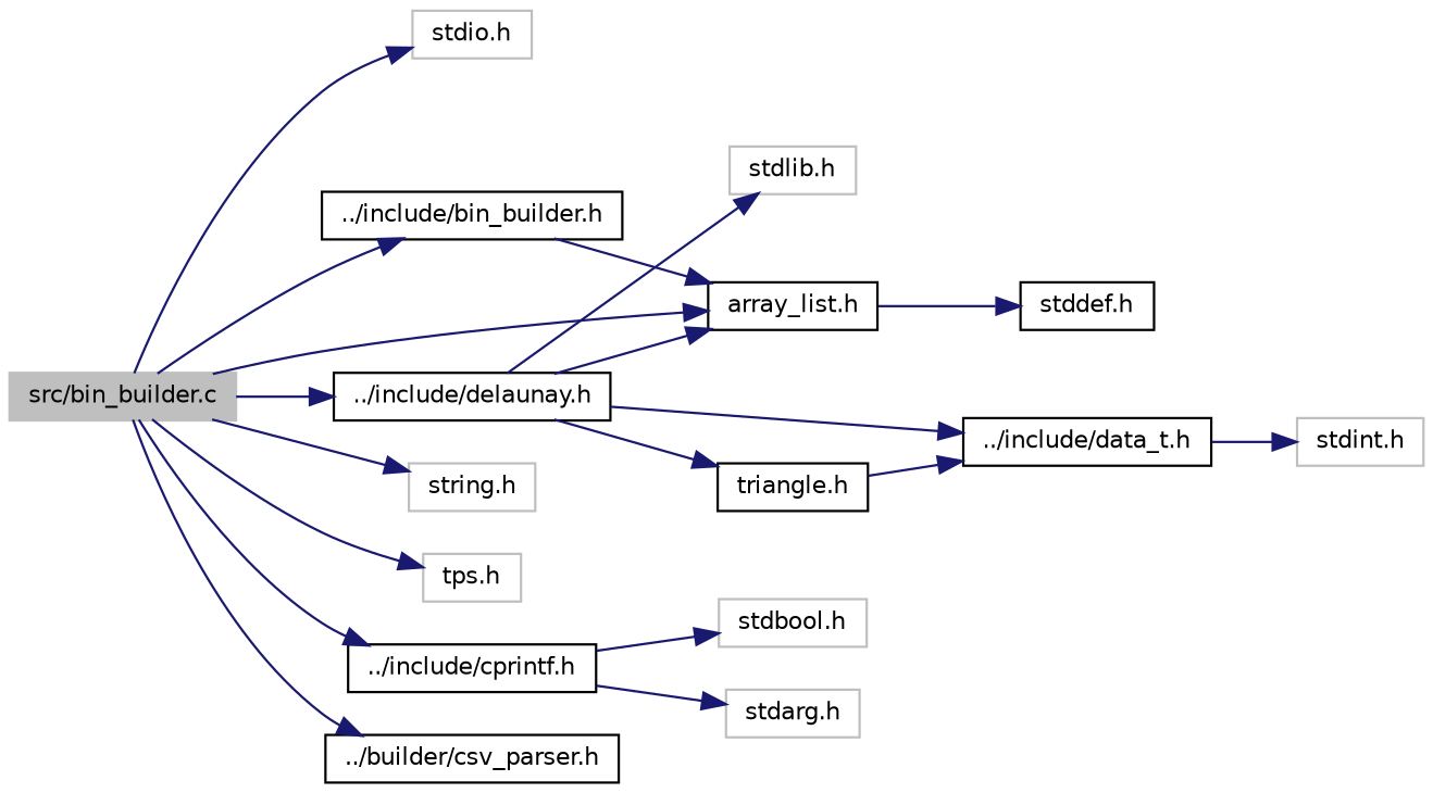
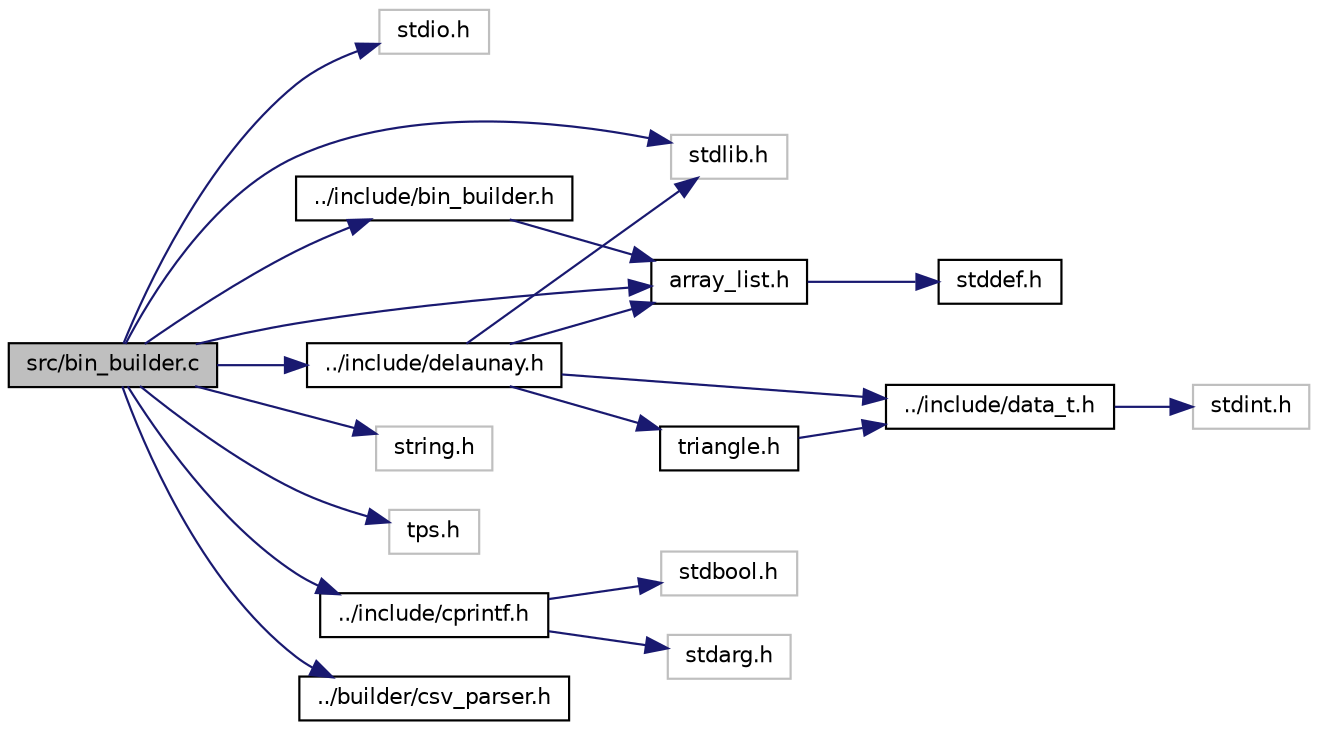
  digraph {
    rankdir=LR
    node [color=black fillcolor=white fontname=Helvetica fontsize=10 shape=record style=filled]
    edge [color=midnightblue fontname=Helvetica fontsize=10 labelfontname=Helvetica labelfontsize=10 style=solid]
-   n1 [color=grey75 fillcolor=grey75 fontcolor=black height=0.2 label="src/bin_builder.c" width=0.4]
+   n1 [fillcolor=grey75 fontcolor=black height=0.2 label="src/bin_builder.c" width=0.4]
    n2 [color=grey75 height=0.2 label="stdio.h" width=0.4]
    n3 [color=grey75 height=0.2 label="stdlib.h" width=0.4]
    n4 [color=grey75 height=0.2 label="string.h" width=0.4]
    n5 [color=grey75 height=0.2 label="tps.h" width=0.4]
    n6 [height=0.2 label="../include/cprintf.h" width=0.4]
    n7 [height=0.2 label="../include/bin_builder.h" width=0.4]
    n8 [height=0.2 label="array_list.h" width=0.4]
    n9 [height=0.2 label="../builder/csv_parser.h" width=0.4]
    n10 [height=0.2 label="../include/delaunay.h" width=0.4]
    n11 [color=grey75 height=0.2 label="stdbool.h" width=0.4]
    n12 [color=grey75 height=0.2 label="stdarg.h" width=0.4]
    n13 [height=0.2 label="stddef.h" width=0.4]
    n14 [height=0.2 label="../include/data_t.h" width=0.4]
    n15 [color=grey75 height=0.2 label="stdint.h" width=0.4]
    n16 [height=0.2 label="triangle.h" width=0.4]
    n1 -> n2
+   n1 -> n3
    n1 -> n4
    n1 -> n5
    n1 -> n6
    n1 -> n7
    n1 -> n8
    n1 -> n9
    n1 -> n10
    n6 -> n11
    n6 -> n12
    n7 -> n8
    n8 -> n13
    n10 -> n3
    n10 -> n8
    n10 -> n14
    n10 -> n16
    n14 -> n15
    n16 -> n14
  }
